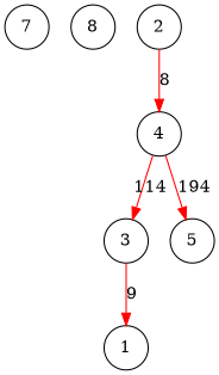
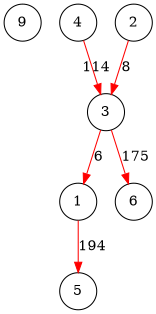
  digraph {
    splines=false
    node [fillcolor=white shape=circle style=filled]
    edge [color=red dir=forward]
-   7
-   8
+   7 [label=9]
    3
    1
+   6
    5
    4
    2
-   3 -> 1 [label=9]
-   4 -> 5 [label=194]
+   3 -> 1 [label=6]
+   3 -> 6 [label=175]
+   1 -> 5 [label=194]
    4 -> 3 [label=114]
-   2 -> 4 [label=8]
+   2 -> 3 [label=8]
  }
